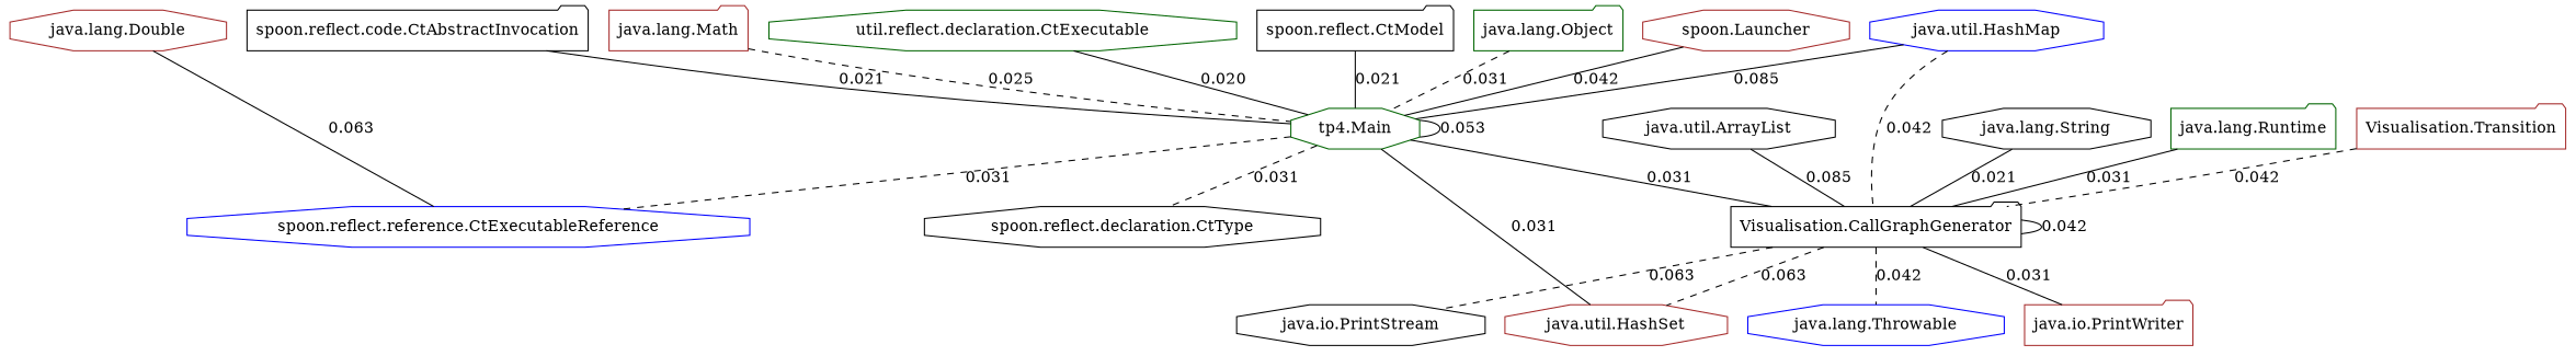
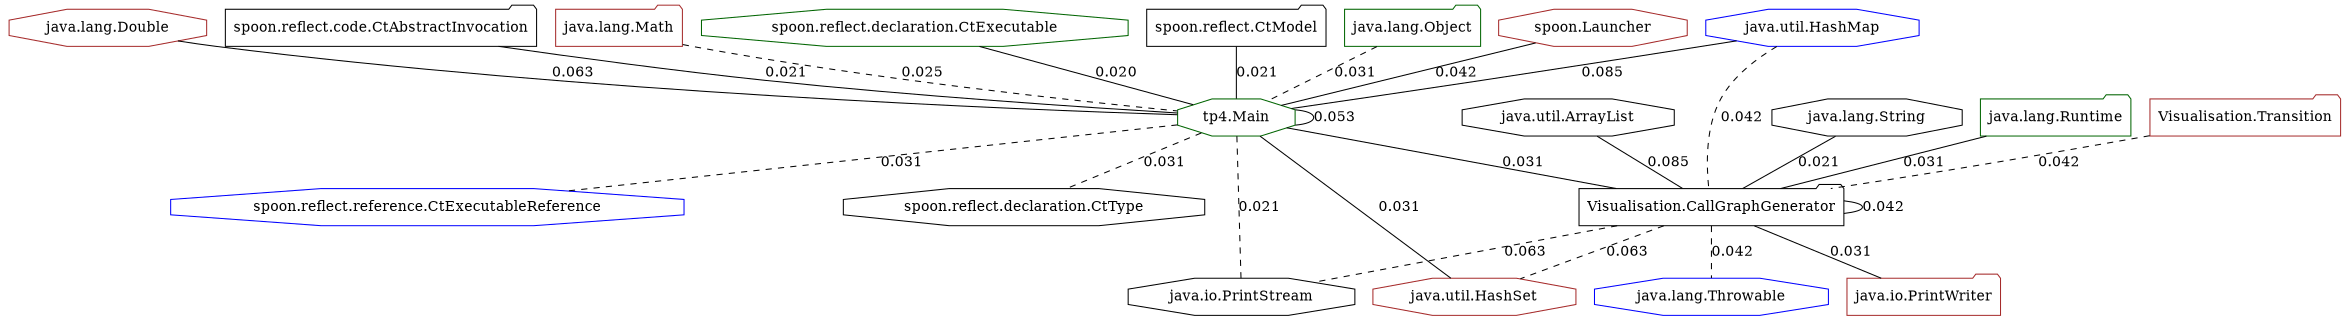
  digraph {
    node [color=black shape=octagon]
    edge [arrowhead=none style=solid]
    "tp4.Main" [color=darkgreen]
    "Visualisation.CallGraphGenerator" [shape=folder]
    "java.io.PrintStream"
    "spoon.reflect.reference.CtExecutableReference" [color=blue]
    "java.util.HashSet" [color=brown]
    "spoon.reflect.declaration.CtType"
    "java.lang.Throwable" [color=blue]
    "java.io.PrintWriter" [color=brown shape=folder]
    "java.lang.Runtime" [color=darkgreen shape=folder]
    "spoon.reflect.CtModel" [shape=folder]
    "spoon.Launcher" [color=brown]
    "java.lang.Double" [color=brown]
    "spoon.reflect.code.CtAbstractInvocation" [shape=folder]
    "java.lang.Math" [color=brown shape=folder]
    "java.lang.String"
-   "spoon.reflect.declaration.CtExecutable" [color=darkgreen label="util.reflect.declaration.CtExecutable"]
+   "spoon.reflect.declaration.CtExecutable" [color=darkgreen]
    "java.util.HashMap" [color=blue]
    "java.lang.Object" [color=darkgreen shape=folder]
    "Visualisation.Transition" [color=brown shape=folder]
    "java.util.ArrayList"
    "tp4.Main" -> "tp4.Main" [label=0.053]
    "tp4.Main" -> "Visualisation.CallGraphGenerator" [label=0.031]
+   "tp4.Main" -> "java.io.PrintStream" [label=0.021 style=dashed]
    "tp4.Main" -> "spoon.reflect.reference.CtExecutableReference" [label=0.031 style=dashed]
    "tp4.Main" -> "java.util.HashSet" [label=0.031]
    "tp4.Main" -> "spoon.reflect.declaration.CtType" [label=0.031 style=dashed]
    "Visualisation.CallGraphGenerator" -> "Visualisation.CallGraphGenerator" [label=0.042]
    "Visualisation.CallGraphGenerator" -> "java.io.PrintStream" [label=0.063 style=dashed]
    "Visualisation.CallGraphGenerator" -> "java.util.HashSet" [label=0.063 style=dashed]
    "Visualisation.CallGraphGenerator" -> "java.lang.Throwable" [label=0.042 style=dashed]
    "Visualisation.CallGraphGenerator" -> "java.io.PrintWriter" [label=0.031]
    "java.lang.Runtime" -> "Visualisation.CallGraphGenerator" [label=0.031]
    "spoon.reflect.CtModel" -> "tp4.Main" [label=0.021]
    "spoon.Launcher" -> "tp4.Main" [label=0.042]
-   "java.lang.Double" -> "spoon.reflect.reference.CtExecutableReference" [label=0.063]
+   "java.lang.Double" -> "tp4.Main" [label=0.063]
    "spoon.reflect.code.CtAbstractInvocation" -> "tp4.Main" [label=0.021]
    "java.lang.Math" -> "tp4.Main" [label=0.025 style=dashed]
    "java.lang.String" -> "Visualisation.CallGraphGenerator" [label=0.021]
    "spoon.reflect.declaration.CtExecutable" -> "tp4.Main" [label=0.020]
    "java.util.HashMap" -> "tp4.Main" [label=0.085]
    "java.util.HashMap" -> "Visualisation.CallGraphGenerator" [label=0.042 style=dashed]
    "java.lang.Object" -> "tp4.Main" [label=0.031 style=dashed]
    "Visualisation.Transition" -> "Visualisation.CallGraphGenerator" [label=0.042 style=dashed]
    "java.util.ArrayList" -> "Visualisation.CallGraphGenerator" [label=0.085]
  }
